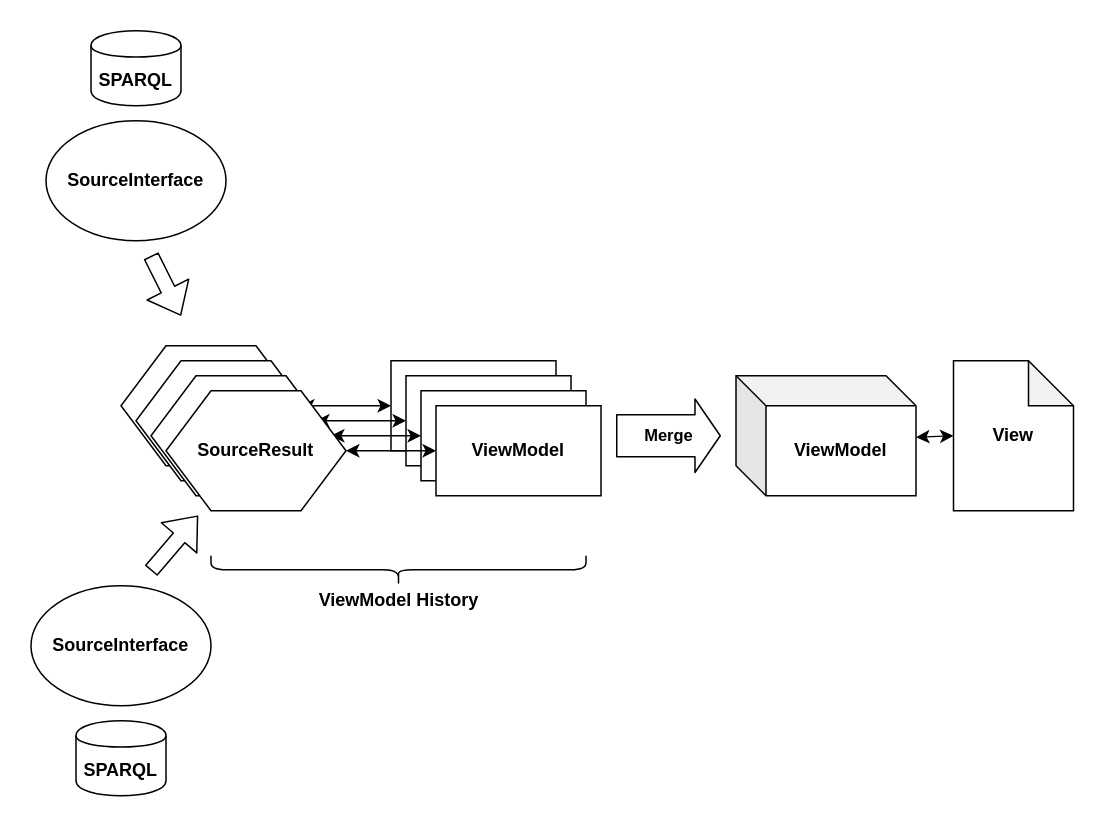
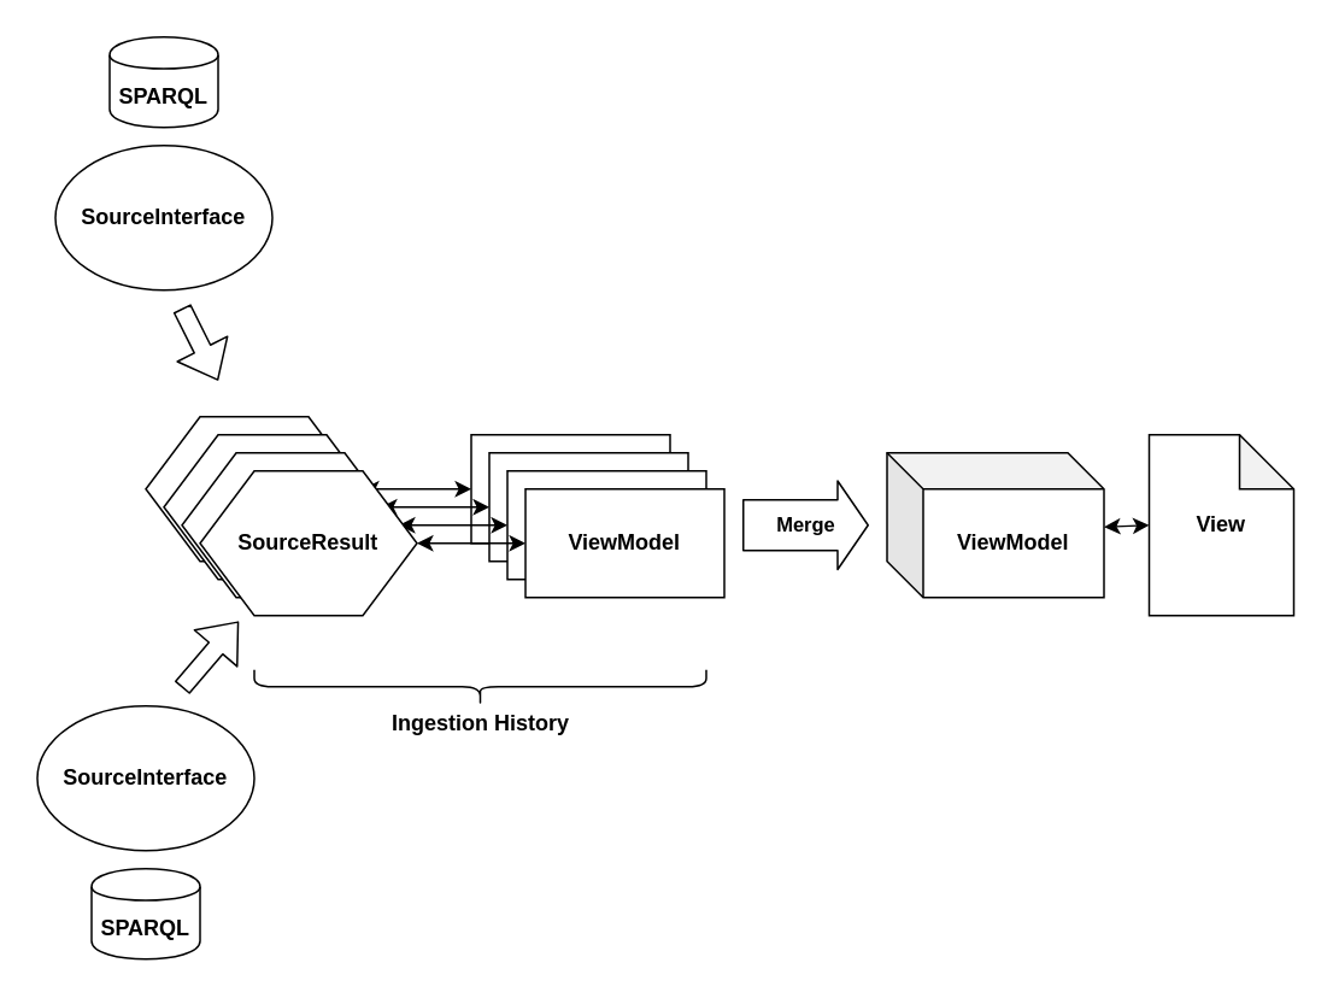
  <mxCell id="0" />
  <mxCell id="1" parent="0" />
  <mxCell id="2" value="&lt;b&gt;SourceInterface&lt;/b&gt;" style="ellipse;whiteSpace=wrap;html=1;" parent="1" vertex="1"><mxGeometry x="30" y="80" width="120" height="80" as="geometry" /></mxCell>
  <mxCell id="3" value="" style="shape=flexArrow;endArrow=classic;html=1;" parent="1" edge="1"><mxGeometry width="50" height="50" relative="1" as="geometry"><mxPoint x="100" y="170" as="sourcePoint" /><mxPoint x="120" y="210" as="targetPoint" /></mxGeometry></mxCell>
  <mxCell id="4" value="&lt;b&gt;ViewModel&lt;br&gt;&lt;/b&gt;" style="shape=cube;whiteSpace=wrap;html=1;boundedLbl=1;backgroundOutline=1;darkOpacity=0.05;darkOpacity2=0.1;" parent="1" vertex="1"><mxGeometry x="490" y="250" width="120" height="80" as="geometry" /></mxCell>
  <mxCell id="5" value="" style="endArrow=classic;startArrow=classic;html=1;entryX=0;entryY=0.5;entryDx=0;entryDy=0;entryPerimeter=0;" parent="1" target="6" edge="1"><mxGeometry width="50" height="50" relative="1" as="geometry"><mxPoint x="610" y="291" as="sourcePoint" /><mxPoint x="400" y="250" as="targetPoint" /></mxGeometry></mxCell>
  <mxCell id="6" value="&lt;b&gt;View&lt;/b&gt;" style="shape=note;whiteSpace=wrap;html=1;backgroundOutline=1;darkOpacity=0.05;" parent="1" vertex="1"><mxGeometry x="635" y="240" width="80" height="100" as="geometry" /></mxCell>
  <mxCell id="7" value="&lt;b&gt;ViewModel&lt;/b&gt;" style="whiteSpace=wrap;html=1;aspect=variable;" parent="1" vertex="1"><mxGeometry x="260" y="240" width="110" height="60" as="geometry" /></mxCell>
  <mxCell id="8" value="" style="endArrow=classic;startArrow=classic;html=1;exitX=1;exitY=0.5;exitDx=0;exitDy=0;entryX=0;entryY=0.5;entryDx=0;entryDy=0;" parent="1" source="9" target="7" edge="1"><mxGeometry width="50" height="50" relative="1" as="geometry"><mxPoint x="210" y="254.5" as="sourcePoint" /><mxPoint x="270" y="254.5" as="targetPoint" /></mxGeometry></mxCell>
  <mxCell id="9" value="&lt;b&gt;SourceResult&lt;/b&gt;" style="shape=hexagon;perimeter=hexagonPerimeter2;whiteSpace=wrap;html=1;" parent="1" vertex="1"><mxGeometry x="80" y="230" width="120" height="80" as="geometry" /></mxCell>
  <mxCell id="10" value="&lt;b&gt;ViewModel&lt;/b&gt;" style="whiteSpace=wrap;html=1;aspect=variable;" parent="1" vertex="1"><mxGeometry x="270" y="250" width="110" height="60" as="geometry" /></mxCell>
  <mxCell id="11" value="" style="endArrow=classic;startArrow=classic;html=1;exitX=1;exitY=0.5;exitDx=0;exitDy=0;entryX=0;entryY=0.5;entryDx=0;entryDy=0;" parent="1" source="12" target="10" edge="1"><mxGeometry width="50" height="50" relative="1" as="geometry"><mxPoint x="220" y="264.5" as="sourcePoint" /><mxPoint x="280" y="264.5" as="targetPoint" /></mxGeometry></mxCell>
  <mxCell id="12" value="&lt;b&gt;SourceResult&lt;/b&gt;" style="shape=hexagon;perimeter=hexagonPerimeter2;whiteSpace=wrap;html=1;" parent="1" vertex="1"><mxGeometry x="90" y="240" width="120" height="80" as="geometry" /></mxCell>
  <mxCell id="13" value="&lt;b&gt;ViewModel&lt;/b&gt;" style="whiteSpace=wrap;html=1;aspect=variable;" parent="1" vertex="1"><mxGeometry x="280" y="260" width="110" height="60" as="geometry" /></mxCell>
  <mxCell id="14" value="" style="endArrow=classic;startArrow=classic;html=1;exitX=1;exitY=0.5;exitDx=0;exitDy=0;entryX=0;entryY=0.5;entryDx=0;entryDy=0;" parent="1" source="15" target="13" edge="1"><mxGeometry width="50" height="50" relative="1" as="geometry"><mxPoint x="230" y="274.5" as="sourcePoint" /><mxPoint x="290" y="274.5" as="targetPoint" /></mxGeometry></mxCell>
  <mxCell id="15" value="&lt;b&gt;SourceResult&lt;/b&gt;" style="shape=hexagon;perimeter=hexagonPerimeter2;whiteSpace=wrap;html=1;" parent="1" vertex="1"><mxGeometry x="100" y="250" width="120" height="80" as="geometry" /></mxCell>
  <mxCell id="16" value="&lt;b&gt;ViewModel&lt;/b&gt;" style="whiteSpace=wrap;html=1;aspect=variable;" parent="1" vertex="1"><mxGeometry x="290" y="270" width="110" height="60" as="geometry" /></mxCell>
  <mxCell id="17" value="" style="endArrow=classic;startArrow=classic;html=1;exitX=1;exitY=0.5;exitDx=0;exitDy=0;entryX=0;entryY=0.5;entryDx=0;entryDy=0;" parent="1" source="18" target="16" edge="1"><mxGeometry width="50" height="50" relative="1" as="geometry"><mxPoint x="240" y="284.5" as="sourcePoint" /><mxPoint x="300" y="284.5" as="targetPoint" /></mxGeometry></mxCell>
  <mxCell id="18" value="&lt;b&gt;SourceResult&lt;/b&gt;" style="shape=hexagon;perimeter=hexagonPerimeter2;whiteSpace=wrap;html=1;" parent="1" vertex="1"><mxGeometry x="110" y="260" width="120" height="80" as="geometry" /></mxCell>
  <mxCell id="19" value="&lt;b&gt;Merge&lt;/b&gt;" style="shape=flexArrow;endArrow=classic;html=1;width=28;endSize=5.28;" parent="1" edge="1"><mxGeometry width="50" height="50" relative="1" as="geometry"><mxPoint x="410" y="290" as="sourcePoint" /><mxPoint x="480" y="290" as="targetPoint" /></mxGeometry></mxCell>
  <mxCell id="20" value="&lt;b&gt;SourceInterface&lt;/b&gt;" style="ellipse;whiteSpace=wrap;html=1;" parent="1" vertex="1"><mxGeometry x="20" y="390" width="120" height="80" as="geometry" /></mxCell>
  <mxCell id="21" value="" style="shape=flexArrow;endArrow=classic;html=1;entryX=0.178;entryY=1.04;entryDx=0;entryDy=0;entryPerimeter=0;" parent="1" target="18" edge="1"><mxGeometry width="50" height="50" relative="1" as="geometry"><mxPoint x="100" y="380" as="sourcePoint" /><mxPoint x="120" y="230" as="targetPoint" /></mxGeometry></mxCell>
  <mxCell id="22" value="&lt;b&gt;SPARQL&lt;/b&gt;" style="shape=cylinder;whiteSpace=wrap;html=1;boundedLbl=1;backgroundOutline=1;" parent="1" vertex="1"><mxGeometry x="60" y="20" width="60" height="50" as="geometry" /></mxCell>
  <mxCell id="23" value="&lt;b&gt;SPARQL&lt;/b&gt;" style="shape=cylinder;whiteSpace=wrap;html=1;boundedLbl=1;backgroundOutline=1;" parent="1" vertex="1"><mxGeometry x="50" y="480" width="60" height="50" as="geometry" /></mxCell>
  <mxCell id="24" value="" style="group" vertex="1" connectable="0" parent="1"><mxGeometry x="140" y="370" width="250" height="40" as="geometry" /></mxCell>
  <mxCell id="25" value="" style="shape=curlyBracket;rounded=1;size=0.533;rotation=-90;html=1;" vertex="1" parent="24"><mxGeometry x="115" y="-115" width="20" height="250" as="geometry" /></mxCell>
- <mxCell id="26" value="&lt;b&gt;ViewModel History&lt;br&gt;&lt;/b&gt;" style="text;html=1;resizable=0;autosize=1;align=center;verticalAlign=middle;points=[];fillColor=none;strokeColor=none;rounded=0;" vertex="1" parent="24"><mxGeometry x="70" y="20" width="110" height="20" as="geometry" /></mxCell>
+ <mxCell id="26" value="&lt;b&gt;Ingestion History&lt;br&gt;&lt;/b&gt;" style="text;html=1;resizable=0;autosize=1;align=center;verticalAlign=middle;points=[];fillColor=none;strokeColor=none;rounded=0;" vertex="1" parent="24"><mxGeometry x="70" y="20" width="110" height="20" as="geometry" /></mxCell>
